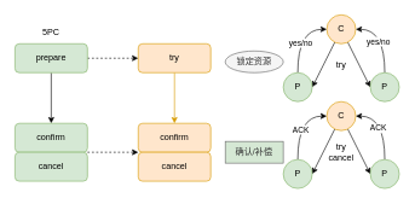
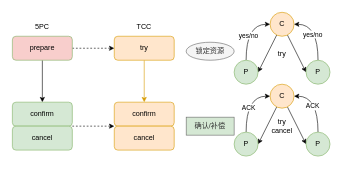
  <mxCell id="0" />
  <mxCell id="1" parent="0" />
  <mxCell id="2" style="edgeStyle=orthogonalEdgeStyle;rounded=0;orthogonalLoop=1;jettySize=auto;html=1;entryX=0.5;entryY=0;entryDx=0;entryDy=0;" edge="1" parent="1" source="4" target="6"><mxGeometry relative="1" as="geometry" /></mxCell>
  <mxCell id="3" style="edgeStyle=orthogonalEdgeStyle;rounded=0;orthogonalLoop=1;jettySize=auto;html=1;entryX=0;entryY=0.5;entryDx=0;entryDy=0;dashed=1;" edge="1" parent="1" source="4" target="9"><mxGeometry relative="1" as="geometry" /></mxCell>
- <mxCell id="4" value="prepare" style="rounded=1;whiteSpace=wrap;html=1;fillColor=#d5e8d4;strokeColor=#82b366;" vertex="1" parent="1"><mxGeometry x="20" y="60" width="100" height="40" as="geometry" /></mxCell>
+ <mxCell id="4" value="prepare" style="rounded=1;whiteSpace=wrap;html=1;fillColor=#f8cecc;strokeColor=#82b366;" vertex="1" parent="1"><mxGeometry x="20" y="60" width="100" height="40" as="geometry" /></mxCell>
  <mxCell id="5" style="edgeStyle=orthogonalEdgeStyle;rounded=0;orthogonalLoop=1;jettySize=auto;html=1;entryX=0;entryY=0;entryDx=0;entryDy=0;dashed=1;exitX=1;exitY=1;exitDx=0;exitDy=0;" edge="1" parent="1" source="6" target="11"><mxGeometry relative="1" as="geometry"><Array as="points"><mxPoint x="170" y="210" /><mxPoint x="170" y="210" /></Array></mxGeometry></mxCell>
  <mxCell id="6" value="confirm" style="rounded=1;whiteSpace=wrap;html=1;fillColor=#d5e8d4;strokeColor=#82b366;" vertex="1" parent="1"><mxGeometry x="20" y="170" width="100" height="40" as="geometry" /></mxCell>
  <mxCell id="7" value="cancel" style="rounded=1;whiteSpace=wrap;html=1;fillColor=#d5e8d4;strokeColor=#82b366;" vertex="1" parent="1"><mxGeometry x="20" y="210" width="100" height="40" as="geometry" /></mxCell>
  <mxCell id="8" style="edgeStyle=orthogonalEdgeStyle;rounded=0;orthogonalLoop=1;jettySize=auto;html=1;entryX=0.5;entryY=0;entryDx=0;entryDy=0;fillColor=#ffe6cc;strokeColor=#d79b00;" edge="1" parent="1" source="9" target="10"><mxGeometry relative="1" as="geometry" /></mxCell>
  <mxCell id="9" value="try" style="rounded=1;whiteSpace=wrap;html=1;fillColor=#ffe6cc;strokeColor=#d79b00;" vertex="1" parent="1"><mxGeometry x="190" y="60" width="100" height="40" as="geometry" /></mxCell>
  <mxCell id="10" value="confirm" style="rounded=1;whiteSpace=wrap;html=1;fillColor=#ffe6cc;strokeColor=#d79b00;" vertex="1" parent="1"><mxGeometry x="190" y="170" width="100" height="40" as="geometry" /></mxCell>
  <mxCell id="11" value="cancel" style="rounded=1;whiteSpace=wrap;html=1;fillColor=#ffe6cc;strokeColor=#d79b00;" vertex="1" parent="1"><mxGeometry x="190" y="210" width="100" height="40" as="geometry" /></mxCell>
  <mxCell id="12" value="5PC" style="text;html=1;strokeColor=none;fillColor=none;align=center;verticalAlign=middle;whiteSpace=wrap;rounded=0;" vertex="1" parent="1"><mxGeometry x="40" y="30" width="60" height="30" as="geometry" /></mxCell>
+ <mxCell id="13" value="TCC" style="text;html=1;strokeColor=none;fillColor=none;align=center;verticalAlign=middle;whiteSpace=wrap;rounded=0;" vertex="1" parent="1"><mxGeometry x="210" y="30" width="60" height="30" as="geometry" /></mxCell>
  <mxCell id="14" style="rounded=0;orthogonalLoop=1;jettySize=auto;html=1;entryX=1;entryY=0.5;entryDx=0;entryDy=0;elbow=vertical;" edge="1" parent="1" source="16" target="19"><mxGeometry relative="1" as="geometry" /></mxCell>
  <mxCell id="15" style="edgeStyle=none;rounded=0;orthogonalLoop=1;jettySize=auto;html=1;entryX=0;entryY=0.5;entryDx=0;entryDy=0;elbow=vertical;" edge="1" parent="1" source="16" target="22"><mxGeometry relative="1" as="geometry" /></mxCell>
  <mxCell id="16" value="C" style="ellipse;whiteSpace=wrap;html=1;aspect=fixed;fillColor=#ffe6cc;strokeColor=#d79b00;" vertex="1" parent="1"><mxGeometry x="450" y="20" width="40" height="40" as="geometry" /></mxCell>
  <mxCell id="17" style="edgeStyle=orthogonalEdgeStyle;curved=1;rounded=0;orthogonalLoop=1;jettySize=auto;html=1;entryX=0;entryY=0.5;entryDx=0;entryDy=0;elbow=vertical;exitX=0.5;exitY=0;exitDx=0;exitDy=0;" edge="1" parent="1" source="19" target="16"><mxGeometry relative="1" as="geometry" /></mxCell>
  <mxCell id="18" value="yes/no" style="edgeLabel;html=1;align=center;verticalAlign=middle;resizable=0;points=[];" vertex="1" connectable="0" parent="17"><mxGeometry x="-0.16" y="-3" relative="1" as="geometry"><mxPoint as="offset" /></mxGeometry></mxCell>
  <mxCell id="19" value="P" style="ellipse;whiteSpace=wrap;html=1;aspect=fixed;fillColor=#d5e8d4;strokeColor=#82b366;" vertex="1" parent="1"><mxGeometry x="390" y="100" width="40" height="40" as="geometry" /></mxCell>
  <mxCell id="20" style="edgeStyle=orthogonalEdgeStyle;curved=1;rounded=0;orthogonalLoop=1;jettySize=auto;html=1;entryX=1;entryY=0.5;entryDx=0;entryDy=0;elbow=vertical;exitX=0.5;exitY=0;exitDx=0;exitDy=0;" edge="1" parent="1" source="22" target="16"><mxGeometry relative="1" as="geometry" /></mxCell>
  <mxCell id="21" value="yes/no" style="edgeLabel;html=1;align=center;verticalAlign=middle;resizable=0;points=[];" vertex="1" connectable="0" parent="20"><mxGeometry x="-0.12" y="10" relative="1" as="geometry"><mxPoint as="offset" /></mxGeometry></mxCell>
  <mxCell id="22" value="P" style="ellipse;whiteSpace=wrap;html=1;aspect=fixed;fillColor=#d5e8d4;strokeColor=#82b366;" vertex="1" parent="1"><mxGeometry x="510" y="100" width="40" height="40" as="geometry" /></mxCell>
  <mxCell id="23" value="try" style="text;html=1;strokeColor=none;fillColor=none;align=center;verticalAlign=middle;whiteSpace=wrap;rounded=0;" vertex="1" parent="1"><mxGeometry x="455" y="80" width="30" height="20" as="geometry" /></mxCell>
  <mxCell id="24" style="rounded=0;orthogonalLoop=1;jettySize=auto;html=1;entryX=1;entryY=0.5;entryDx=0;entryDy=0;elbow=vertical;" edge="1" parent="1" source="26" target="29"><mxGeometry relative="1" as="geometry" /></mxCell>
  <mxCell id="25" style="edgeStyle=none;rounded=0;orthogonalLoop=1;jettySize=auto;html=1;entryX=0;entryY=0.5;entryDx=0;entryDy=0;elbow=vertical;" edge="1" parent="1" source="26" target="32"><mxGeometry relative="1" as="geometry" /></mxCell>
  <mxCell id="26" value="C" style="ellipse;whiteSpace=wrap;html=1;aspect=fixed;fillColor=#ffe6cc;strokeColor=#d79b00;" vertex="1" parent="1"><mxGeometry x="450" y="140" width="40" height="40" as="geometry" /></mxCell>
  <mxCell id="27" style="edgeStyle=orthogonalEdgeStyle;curved=1;rounded=0;orthogonalLoop=1;jettySize=auto;html=1;entryX=0;entryY=0.5;entryDx=0;entryDy=0;elbow=vertical;exitX=0.5;exitY=0;exitDx=0;exitDy=0;" edge="1" parent="1" source="29" target="26"><mxGeometry relative="1" as="geometry" /></mxCell>
  <mxCell id="28" value="ACK" style="edgeLabel;html=1;align=center;verticalAlign=middle;resizable=0;points=[];" vertex="1" connectable="0" parent="27"><mxGeometry x="-0.16" y="-3" relative="1" as="geometry"><mxPoint as="offset" /></mxGeometry></mxCell>
  <mxCell id="29" value="P" style="ellipse;whiteSpace=wrap;html=1;aspect=fixed;fillColor=#d5e8d4;strokeColor=#82b366;" vertex="1" parent="1"><mxGeometry x="390" y="220" width="40" height="40" as="geometry" /></mxCell>
  <mxCell id="30" style="edgeStyle=orthogonalEdgeStyle;curved=1;rounded=0;orthogonalLoop=1;jettySize=auto;html=1;entryX=1;entryY=0.5;entryDx=0;entryDy=0;elbow=vertical;exitX=0.5;exitY=0;exitDx=0;exitDy=0;" edge="1" parent="1" source="32" target="26"><mxGeometry relative="1" as="geometry" /></mxCell>
  <mxCell id="31" value="ACK" style="edgeLabel;html=1;align=center;verticalAlign=middle;resizable=0;points=[];" vertex="1" connectable="0" parent="30"><mxGeometry x="-0.12" y="10" relative="1" as="geometry"><mxPoint as="offset" /></mxGeometry></mxCell>
  <mxCell id="32" value="P" style="ellipse;whiteSpace=wrap;html=1;aspect=fixed;fillColor=#d5e8d4;strokeColor=#82b366;" vertex="1" parent="1"><mxGeometry x="510" y="220" width="40" height="40" as="geometry" /></mxCell>
  <mxCell id="33" value="try&lt;br&gt;cancel" style="text;html=1;strokeColor=none;fillColor=none;align=center;verticalAlign=middle;whiteSpace=wrap;rounded=0;" vertex="1" parent="1"><mxGeometry x="455" y="200" width="30" height="20" as="geometry" /></mxCell>
  <mxCell id="34" value="锁定资源" style="ellipse;whiteSpace=wrap;html=1;fillColor=#f5f5f5;fontColor=#333333;strokeColor=#666666;" vertex="1" parent="1"><mxGeometry x="310" y="70" width="80" height="30" as="geometry" /></mxCell>
  <mxCell id="35" value="确认/补偿" style="rounded=0;whiteSpace=wrap;html=1;fillColor=#d5e8d4;fontColor=#333333;strokeColor=#666666;" vertex="1" parent="1"><mxGeometry x="310" y="195" width="80" height="30" as="geometry" /></mxCell>
